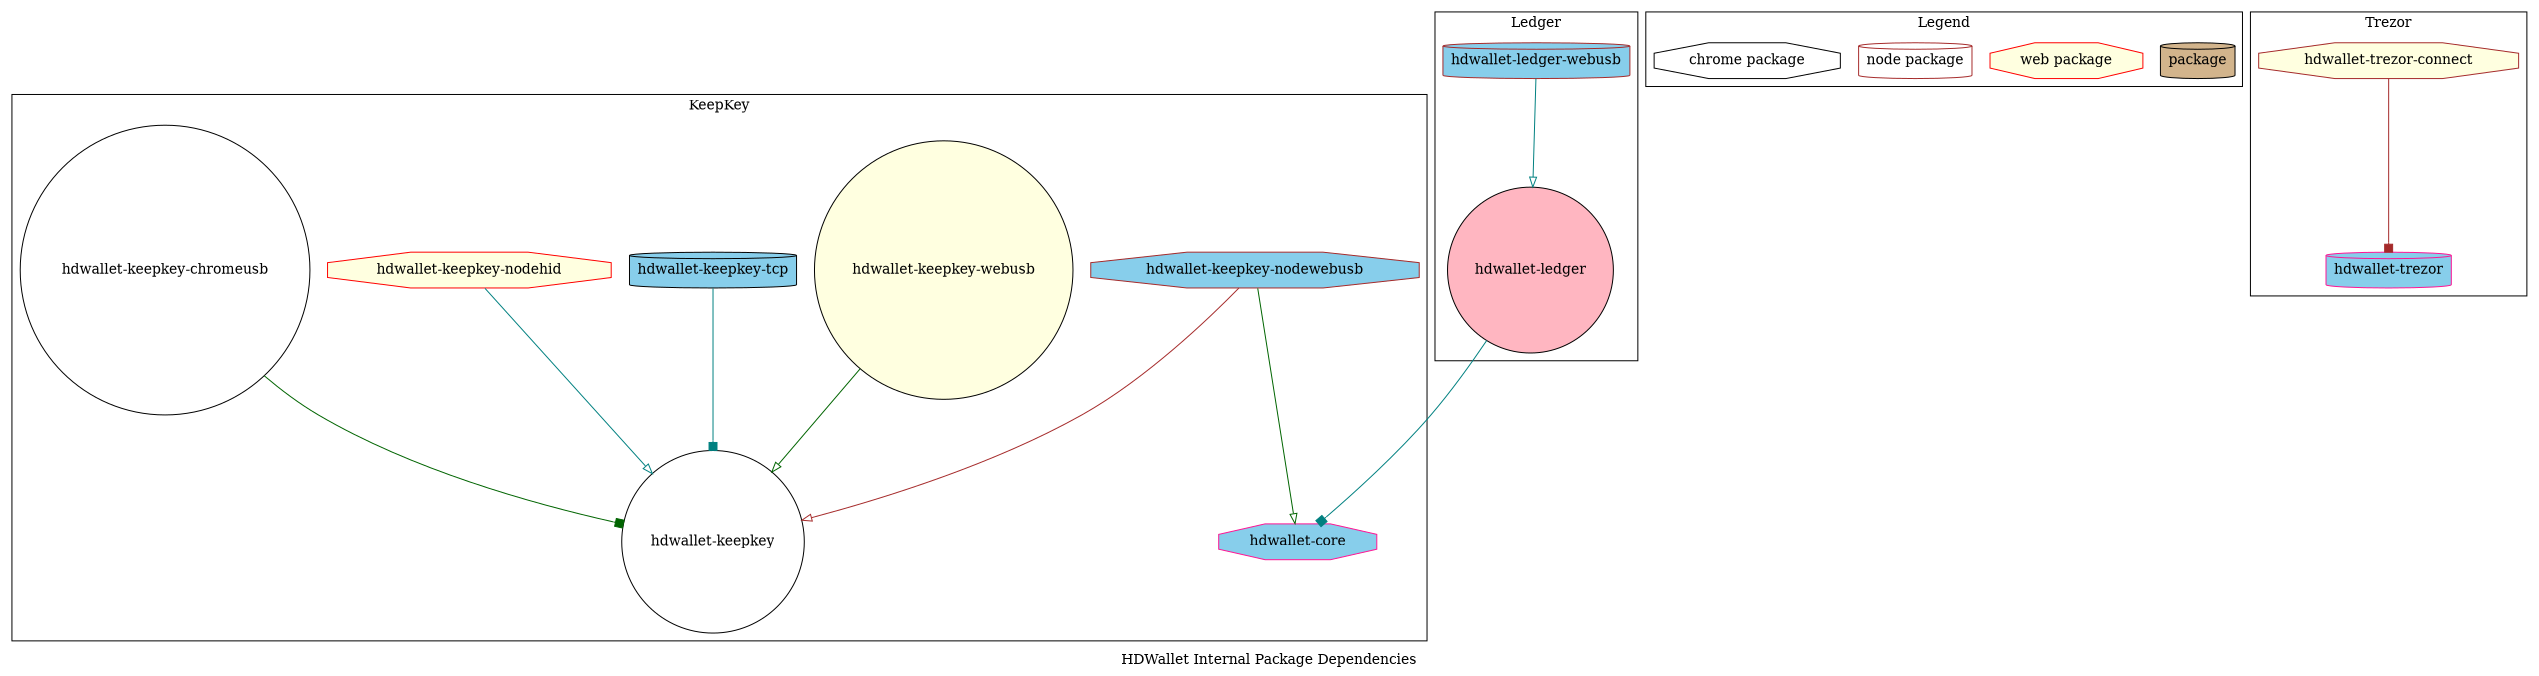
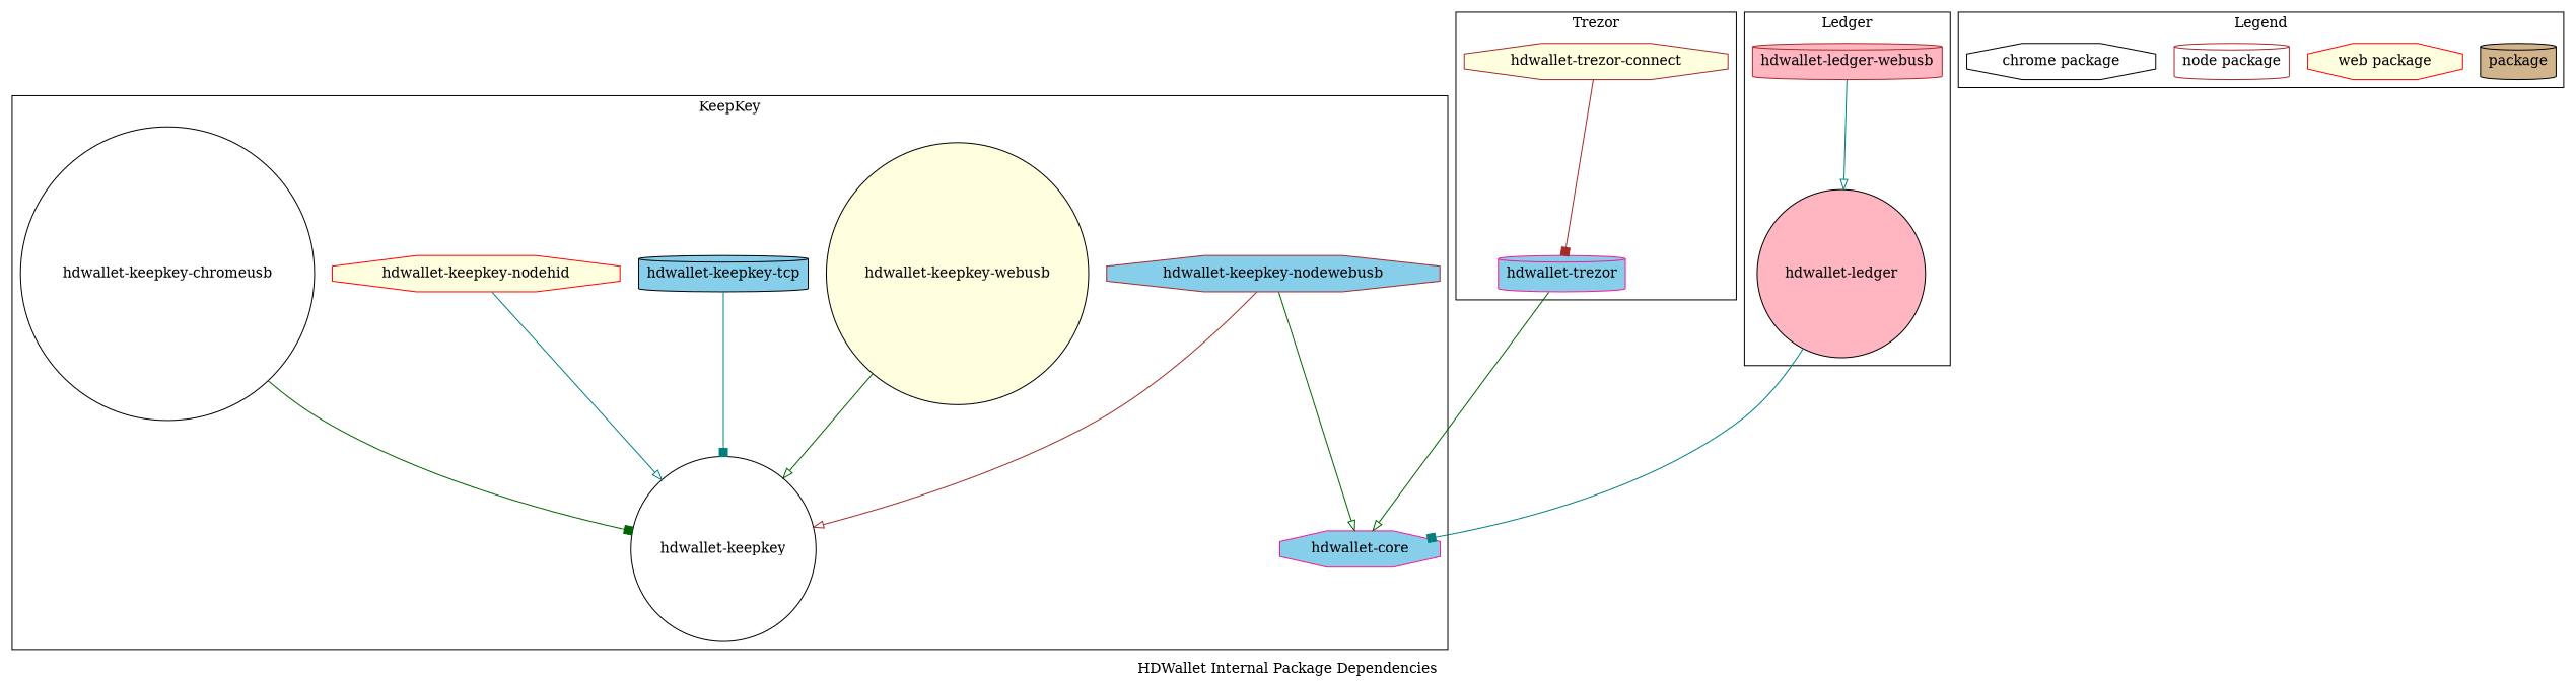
  digraph {
    label="HDWallet Internal Package Dependencies"
    node [color=black fillcolor=skyblue shape=octagon style=filled]
    edge [arrowhead=onormal color=darkgreen]
    n1 [color=deeppink label="hdwallet-core"]
    n2 [fillcolor=white label="hdwallet-keepkey" shape=circle]
    n3 [fillcolor=lightyellow label="hdwallet-keepkey-webusb" shape=circle]
    n4 [color=brown label="hdwallet-keepkey-nodewebusb"]
    n5 [label="hdwallet-keepkey-tcp" shape=cylinder]
    n6 [color=red fillcolor=lightyellow label="hdwallet-keepkey-nodehid"]
    n7 [fillcolor=white label="hdwallet-keepkey-chromeusb" shape=circle]
    n8 [fillcolor=tan label=package shape=cylinder]
    n9 [color=red fillcolor=lightyellow label="web package"]
    n10 [color=brown fillcolor=white label="node package" shape=cylinder]
    n11 [fillcolor=white label="chrome package"]
    n12 [color=deeppink label="hdwallet-trezor" shape=cylinder]
    n13 [color=brown fillcolor=lightyellow label="hdwallet-trezor-connect"]
    n14 [fillcolor=lightpink label="hdwallet-ledger" shape=circle]
-   n15 [color=brown label="hdwallet-ledger-webusb" shape=cylinder]
+   n15 [color=brown fillcolor=lightpink label="hdwallet-ledger-webusb" shape=cylinder]
    subgraph cluster_1 {
      label=KeepKey
      n1
      n2
      n3
      n4
      n5
      n6
      n7
    }
    subgraph cluster_2 {
      label=Legend
      n8
      n9
      n10
      n11
    }
    subgraph cluster_3 {
      label=Trezor
      n12
      n13
    }
    subgraph cluster_4 {
      label=Ledger
      n14
      n15
    }
    n3 -> n2
    n4 -> n1
    n4 -> n2 [color=brown]
    n5 -> n2 [arrowhead=box color=teal]
    n6 -> n2 [color=teal]
    n7 -> n2 [arrowhead=box]
+   n12 -> n1
    n13 -> n12 [arrowhead=box color=brown]
    n14 -> n1 [arrowhead=box color=teal]
    n15 -> n14 [color=teal]
  }
